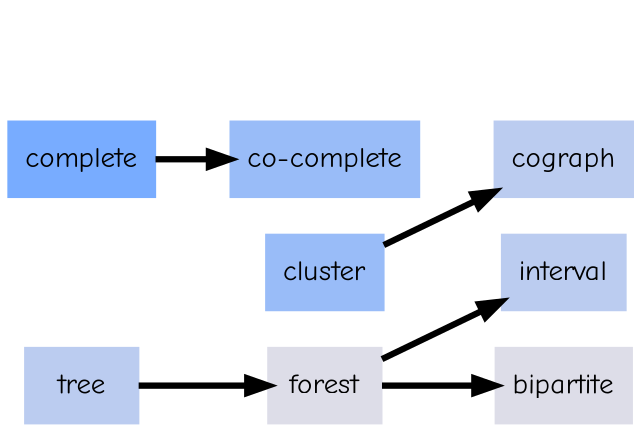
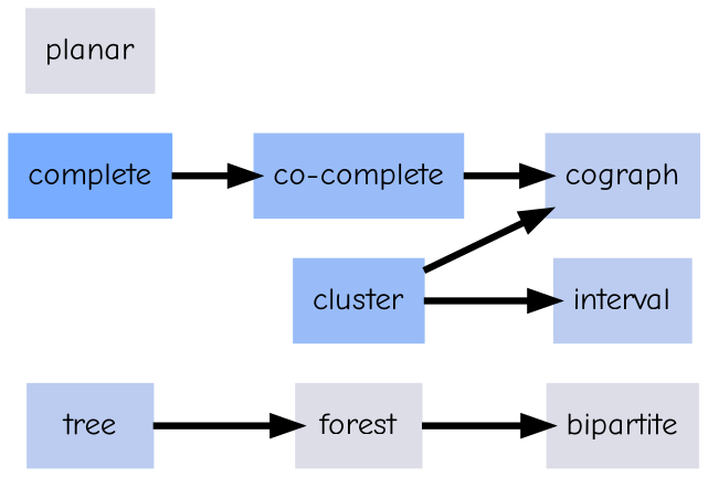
  digraph {
    fontname="Comic Neue"
    rankdir=LR
    node [color="#bbccf0" fontname="Comic Neue" shape=box style=filled]
    edge [decorate=true fontname="Comic Neue" lblstyle="above, sloped" penwidth=3.0 weight=100]
    n1 [label=interval]
    n2 [color="#78acff" label=complete]
    n3 [color="#99bcf8" label="co-complete"]
    n4 [color="#99bcf8" label=cluster]
    n5 [label=cograph]
+   n6 [color="#dddde8" label=planar]
    n7 [color="#dddde8" label=forest]
    n8 [color="#dddde8" label=bipartite]
    n9 [label=tree]
    n2 -> n3
-   n7 -> n1
+   n3 -> n5
+   n4 -> n1
    n4 -> n5
    n7 -> n8
    n9 -> n7
  }
